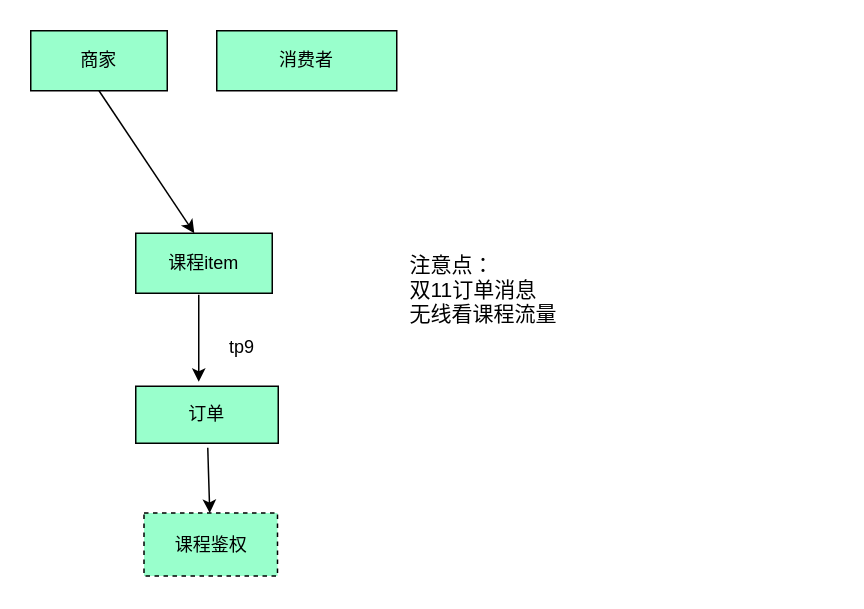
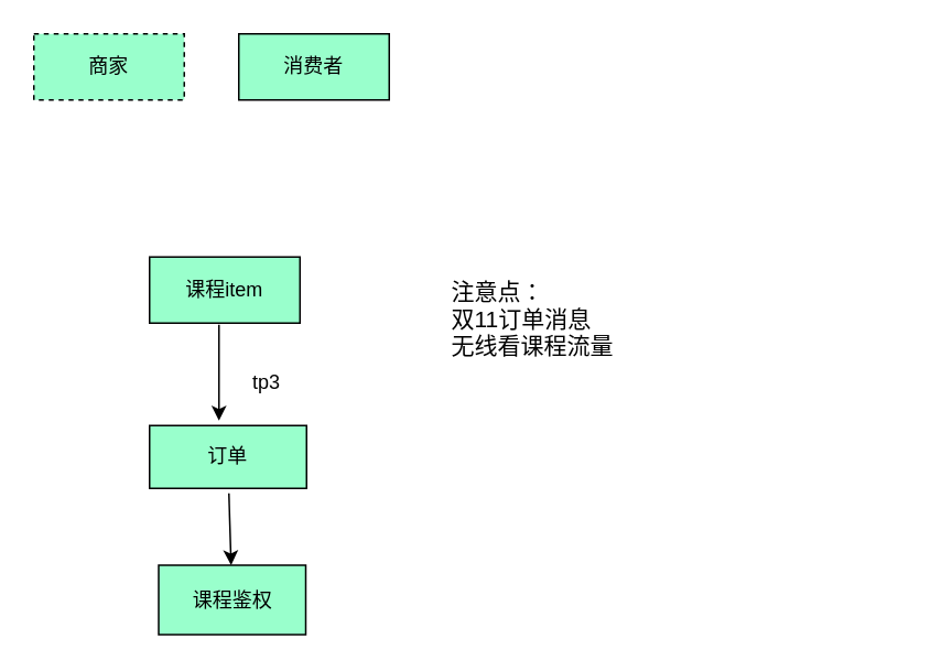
  <mxCell id="0" />
  <mxCell id="1" parent="0" />
- <mxCell id="2" value="商家" style="rounded=0;whiteSpace=wrap;html=1;fillColor=#99FFCC;" vertex="1" parent="1"><mxGeometry x="20" y="20" width="91" height="40" as="geometry" /></mxCell>
+ <mxCell id="2" value="商家" style="rounded=0;whiteSpace=wrap;html=1;fillColor=#99FFCC;dashed=1;" vertex="1" parent="1"><mxGeometry x="20" y="20" width="91" height="40" as="geometry" /></mxCell>
  <mxCell id="3" value="课程item" style="rounded=0;whiteSpace=wrap;html=1;fillColor=#99FFCC;" vertex="1" parent="1"><mxGeometry x="90" y="155" width="91" height="40" as="geometry" /></mxCell>
- <mxCell id="4" value="消费者" style="rounded=0;whiteSpace=wrap;html=1;fillColor=#99FFCC;" vertex="1" parent="1"><mxGeometry x="144" y="20" width="120" height="40" as="geometry" /></mxCell>
- <mxCell id="5" value="" style="endArrow=classic;html=1;exitX=0.5;exitY=1;exitDx=0;exitDy=0;entryX=0.429;entryY=0;entryDx=0;entryDy=0;entryPerimeter=0;" edge="1" parent="1" source="2" target="3"><mxGeometry width="50" height="50" relative="1" as="geometry"><mxPoint x="-16" y="226" as="sourcePoint" /><mxPoint x="34" y="176" as="targetPoint" /></mxGeometry></mxCell>
+ <mxCell id="4" value="消费者" style="rounded=0;whiteSpace=wrap;html=1;fillColor=#99FFCC;" vertex="1" parent="1"><mxGeometry x="144" y="20" width="91" height="40" as="geometry" /></mxCell>
  <mxCell id="6" value="订单" style="rounded=0;whiteSpace=wrap;html=1;fillColor=#99FFCC;" vertex="1" parent="1"><mxGeometry x="90" y="257" width="95" height="38" as="geometry" /></mxCell>
- <mxCell id="7" value="课程鉴权" style="rounded=0;whiteSpace=wrap;html=1;fillColor=#99FFCC;dashed=1;" vertex="1" parent="1"><mxGeometry x="95.5" y="341.5" width="89" height="42" as="geometry" /></mxCell>
+ <mxCell id="7" value="课程鉴权" style="rounded=0;whiteSpace=wrap;html=1;fillColor=#99FFCC;" vertex="1" parent="1"><mxGeometry x="95.5" y="341.5" width="89" height="42" as="geometry" /></mxCell>
  <mxCell id="8" value="" style="endArrow=classic;html=1;" edge="1" parent="1"><mxGeometry width="50" height="50" relative="1" as="geometry"><mxPoint x="132" y="196" as="sourcePoint" /><mxPoint x="132" y="254" as="targetPoint" /></mxGeometry></mxCell>
  <mxCell id="9" value="" style="endArrow=classic;html=1;" edge="1" parent="1" target="7"><mxGeometry width="50" height="50" relative="1" as="geometry"><mxPoint x="138" y="298" as="sourcePoint" /><mxPoint x="70" y="493" as="targetPoint" /></mxGeometry></mxCell>
- <mxCell id="10" value="tp9" style="text;html=1;strokeColor=none;fillColor=none;align=center;verticalAlign=middle;whiteSpace=wrap;rounded=0;" vertex="1" parent="1"><mxGeometry x="141" y="221" width="40" height="20" as="geometry" /></mxCell>
+ <mxCell id="10" value="tp3" style="text;html=1;strokeColor=none;fillColor=none;align=center;verticalAlign=middle;whiteSpace=wrap;rounded=0;" vertex="1" parent="1"><mxGeometry x="141" y="221" width="40" height="20" as="geometry" /></mxCell>
  <mxCell id="11" value="&lt;font style=&quot;font-size: 14px&quot;&gt;&lt;br&gt;&lt;font&gt;注意点：&lt;br&gt;&lt;/font&gt;双11订单消息&lt;br&gt;无线看课程流量&lt;/font&gt;" style="text;html=1;strokeColor=none;fillColor=none;align=left;verticalAlign=middle;whiteSpace=wrap;rounded=0;" vertex="1" parent="1"><mxGeometry x="271" y="120" width="283" height="127" as="geometry" /></mxCell>
